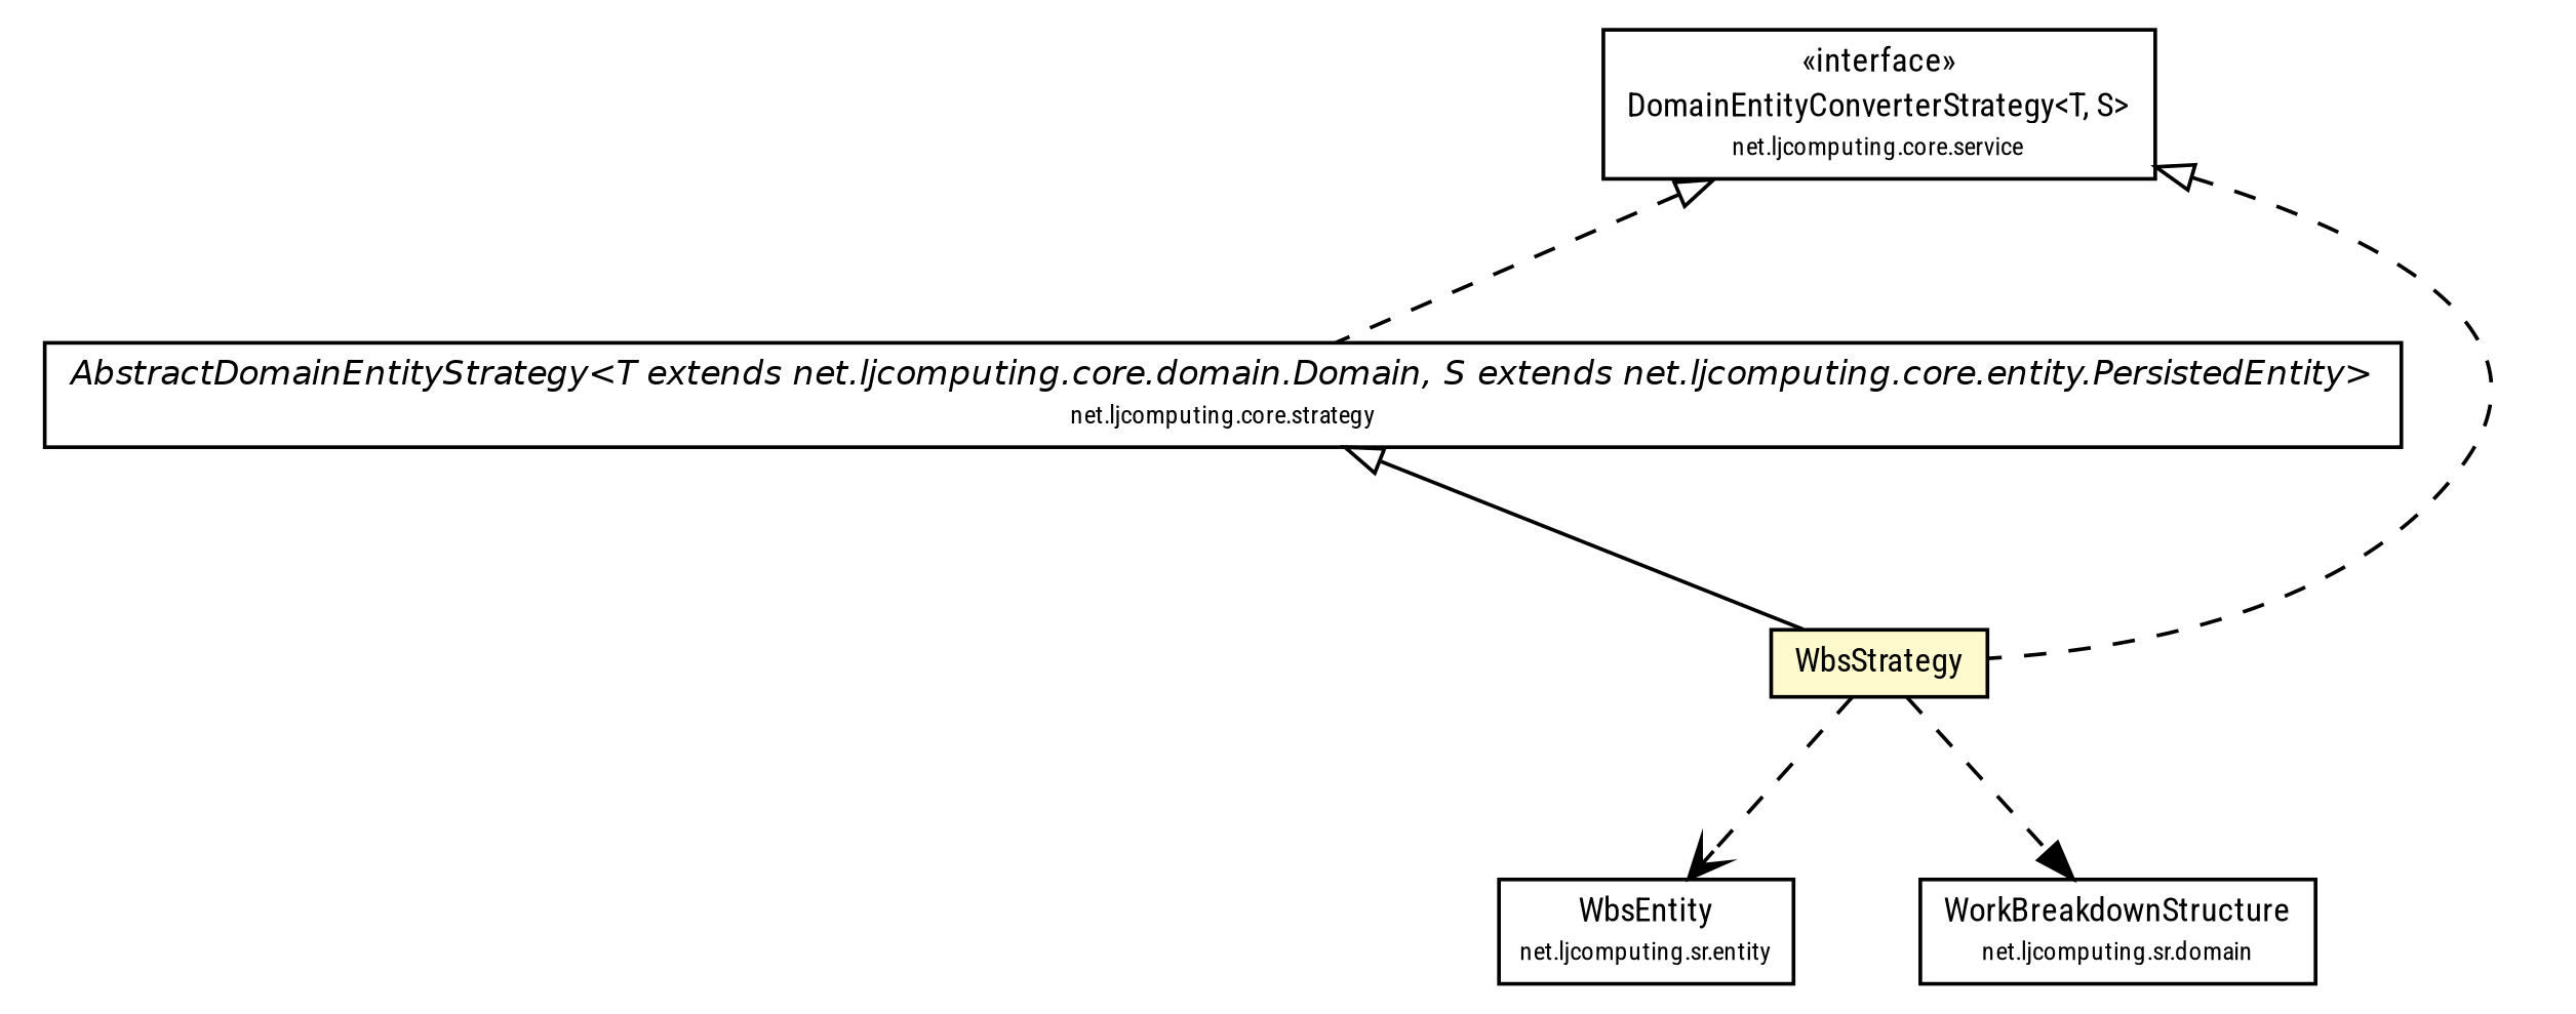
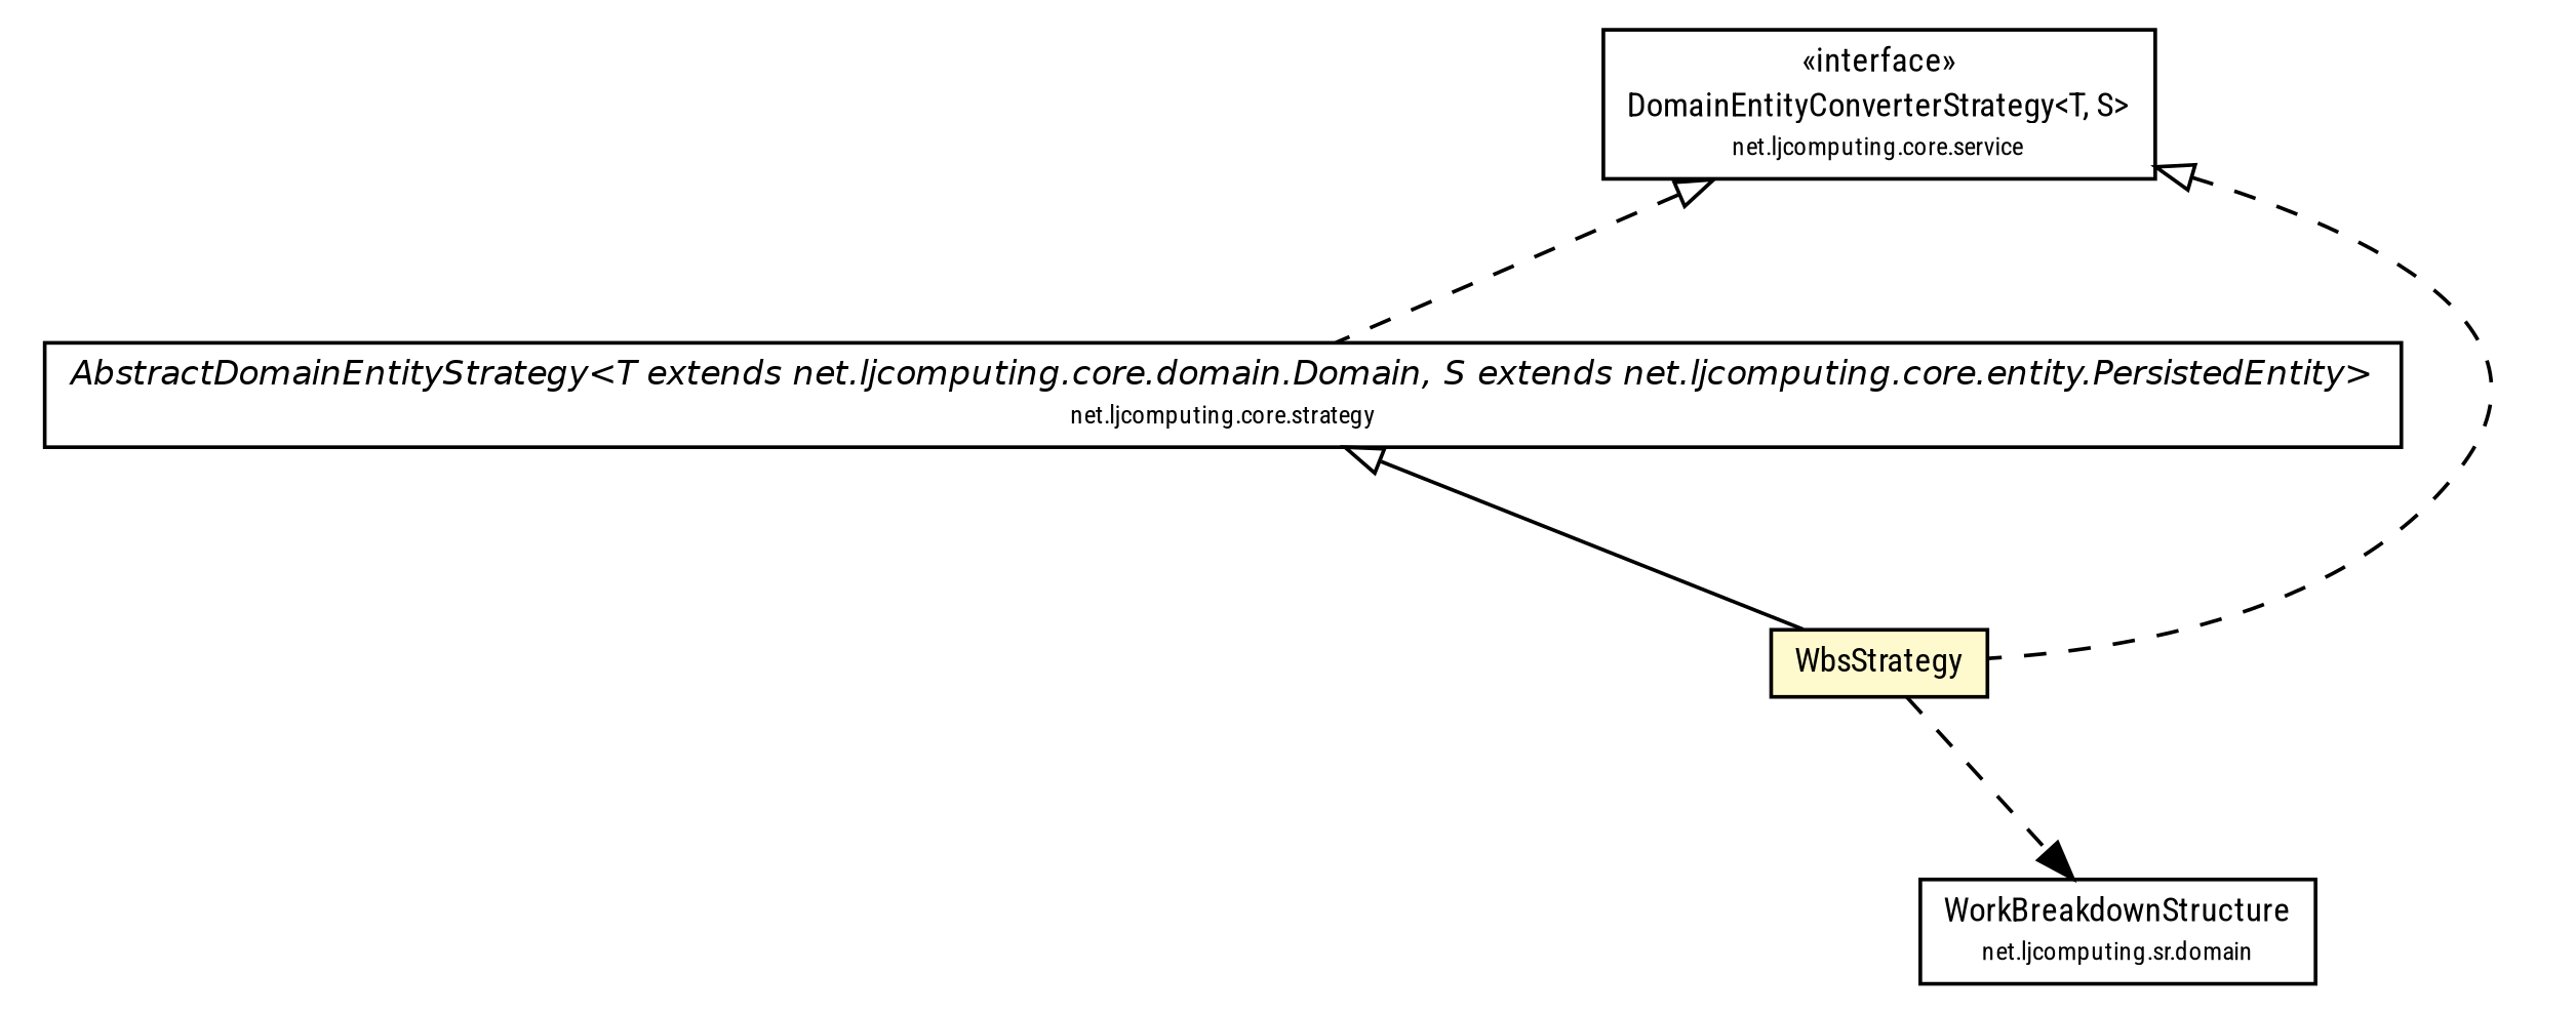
  digraph {
    fontname="Roboto Condensed"
    nodesep=0.25
    ranksep=0.5
    node [fontcolor=black fontname="Roboto Condensed" fontsize=9.0 shape=plaintext]
    edge [arrowtail=empty dir=back fontname="Roboto Condensed" fontsize=10 headport=p labelfontname=Helvetica labelfontsize=10 tailport=p style=dashed]
    n1 [label=<<table title="net.ljcomputing.core.strategy.AbstractDomainEntityStrategy" border="0" cellborder="1" cellspacing="0" cellpadding="2" port="p" href="../../../core/strategy/AbstractDomainEntityStrategy.html"> 		<tr><td><table border="0" cellspacing="0" cellpadding="1"> <tr><td align="center" balign="center"><font face="Helvetica-Oblique"> AbstractDomainEntityStrategy&lt;T extends net.ljcomputing.core.domain.Domain, S extends net.ljcomputing.core.entity.PersistedEntity&gt; </font></td></tr> <tr><td align="center" balign="center"><font point-size="7.0"> net.ljcomputing.core.strategy </font></td></tr> 		</table></td></tr> 		</table>>]
    n2 [label=<<table title="net.ljcomputing.sr.strategy.impl.WbsStrategy" border="0" cellborder="1" cellspacing="0" cellpadding="2" port="p" bgcolor="lemonChiffon" href="./WbsStrategy.html"> 		<tr><td><table border="0" cellspacing="0" cellpadding="1"> <tr><td align="center" balign="center"> WbsStrategy </td></tr> 		</table></td></tr> 		</table>>]
-   n3 [label=<<table title="net.ljcomputing.sr.entity.WbsEntity" border="0" cellborder="1" cellspacing="0" cellpadding="2" port="p" href="../../entity/WbsEntity.html"> 		<tr><td><table border="0" cellspacing="0" cellpadding="1"> <tr><td align="center" balign="center"> WbsEntity </td></tr> <tr><td align="center" balign="center"><font point-size="7.0"> net.ljcomputing.sr.entity </font></td></tr> 		</table></td></tr> 		</table>>]
    n4 [label=<<table title="net.ljcomputing.sr.domain.WorkBreakdownStructure" border="0" cellborder="1" cellspacing="0" cellpadding="2" port="p" href="../../domain/WorkBreakdownStructure.html"> 		<tr><td><table border="0" cellspacing="0" cellpadding="1"> <tr><td align="center" balign="center"> WorkBreakdownStructure </td></tr> <tr><td align="center" balign="center"><font point-size="7.0"> net.ljcomputing.sr.domain </font></td></tr> 		</table></td></tr> 		</table>>]
    n5 [label=<<table title="net.ljcomputing.core.service.DomainEntityConverterStrategy" border="0" cellborder="1" cellspacing="0" cellpadding="2" port="p" href="../../../core/service/DomainEntityConverterStrategy.html"> 		<tr><td><table border="0" cellspacing="0" cellpadding="1"> <tr><td align="center" balign="center"> &#171;interface&#187; </td></tr> <tr><td align="center" balign="center"> DomainEntityConverterStrategy&lt;T, S&gt; </td></tr> <tr><td align="center" balign="center"><font point-size="7.0"> net.ljcomputing.core.service </font></td></tr> 		</table></td></tr> 		</table>>]
    n1 -> n2 [style=""]
-   n2 -> n3 [arrowhead=open color=black fontcolor=black fontsize=10.0 arrowtail="" dir=""]
    n2 -> n4 [arrowhead=normal color=black fontcolor=black fontsize=10.0 arrowtail="" dir=""]
    n5 -> n1
    n5 -> n2
  }
